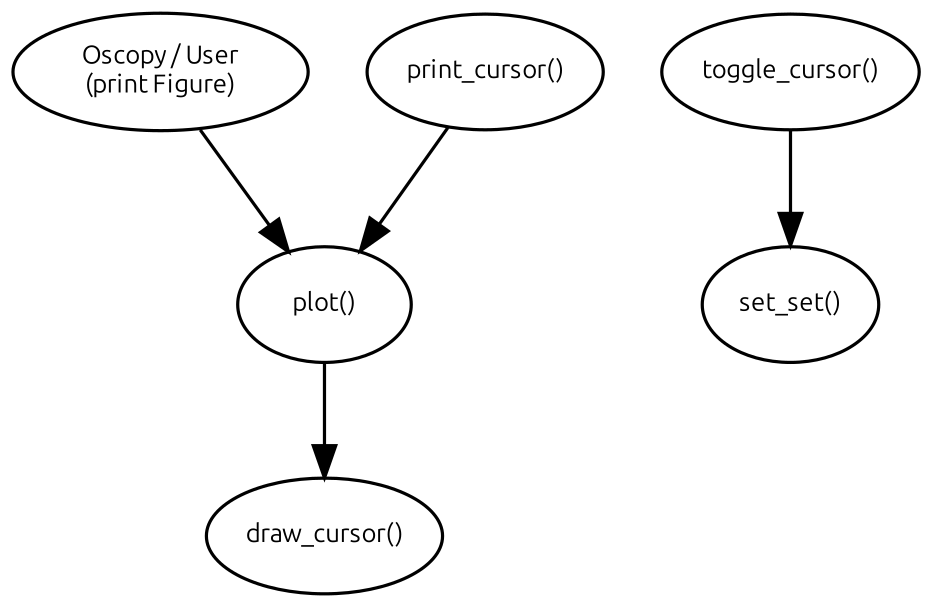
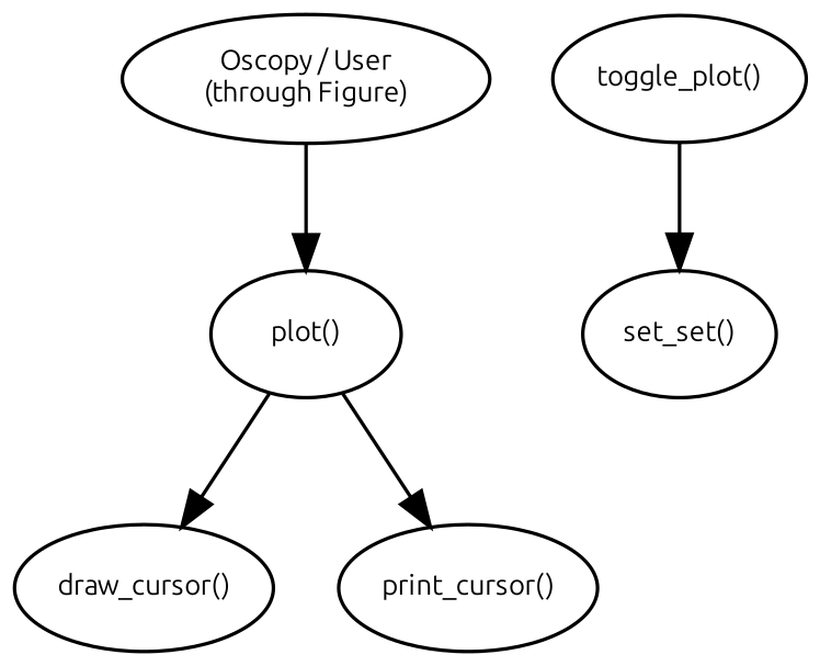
  digraph {
    fontname=Ubuntu
    rankdir=TB
    node [fontname=Ubuntu fontsize=8]
    edge [fontname=Ubuntu]
-   n1 [label="Oscopy / User\n(print Figure)"]
+   n1 [label="Oscopy / User\n(through Figure)"]
    n2 [label="plot()"]
-   n3 [label="toggle_cursor()"]
+   n3 [label="toggle_plot()"]
    n4 [label="set_set()"]
    n5 [label="draw_cursor()"]
    n6 [label="print_cursor()"]
    n1 -> n2
    n2 -> n5
-   n6 -> n2
+   n2 -> n6
    n3 -> n4
  }
